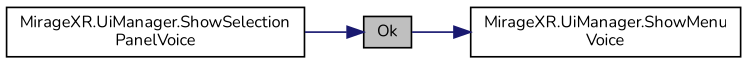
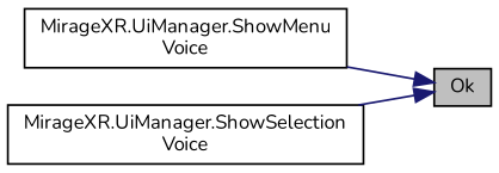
  digraph {
    fontname=Nunito
    rankdir=RL
    node [color=black fillcolor=white fontname=Nunito fontsize=10 shape=record style=filled]
    edge [color=midnightblue dir=back fontname=Nunito fontsize=10 labelfontname=Helvetica labelfontsize=10 style=solid]
    n1 [fillcolor=grey75 fontcolor=black height=0.2 label=Ok width=0.4]
    n2 [height=0.2 label="MirageXR.UiManager.ShowMenu\lVoice" width=0.4]
-   n3 [height=0.2 label="MirageXR.UiManager.ShowSelection\lPanelVoice" width=0.4]
-   n2 -> n1
+   n3 [height=0.2 label="MirageXR.UiManager.ShowSelection\lVoice" width=0.4]
+   n1 -> n2
    n1 -> n3
  }
